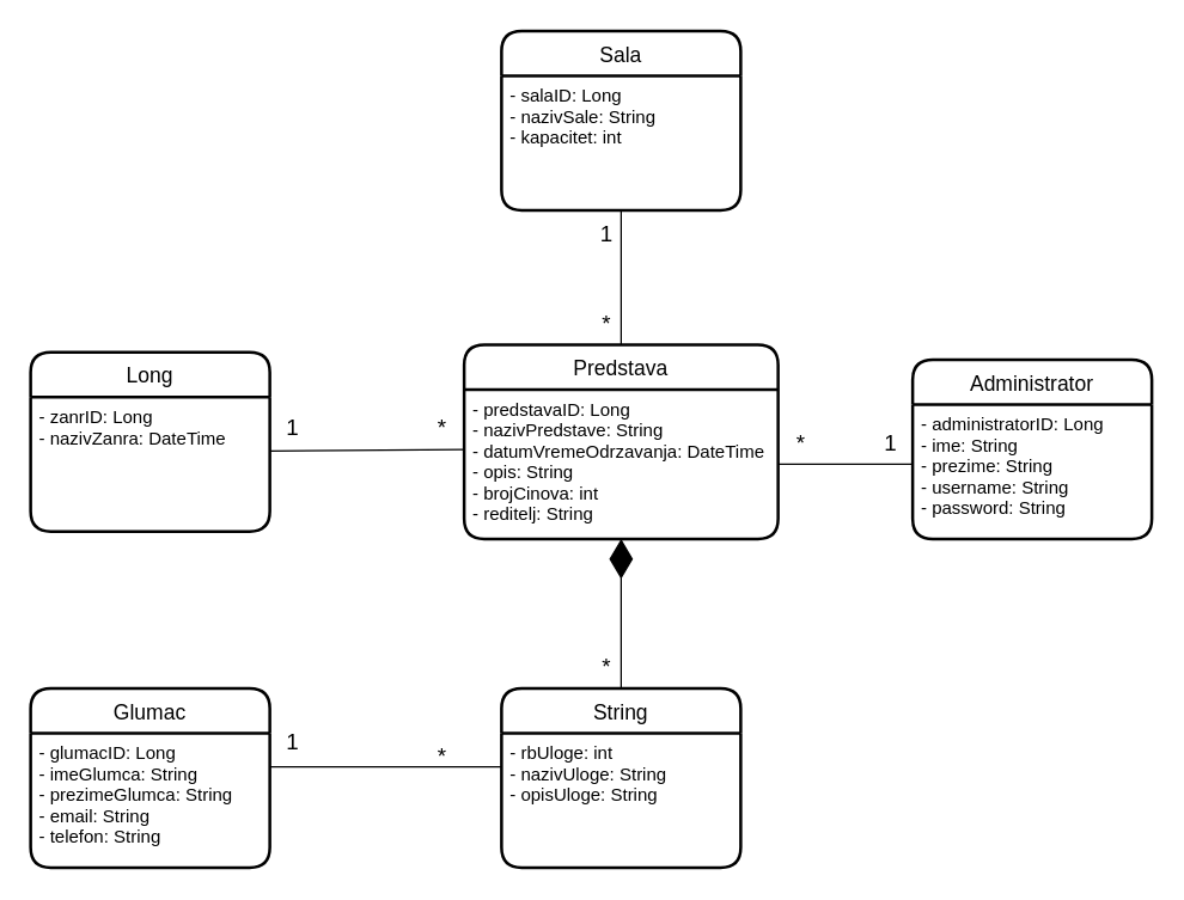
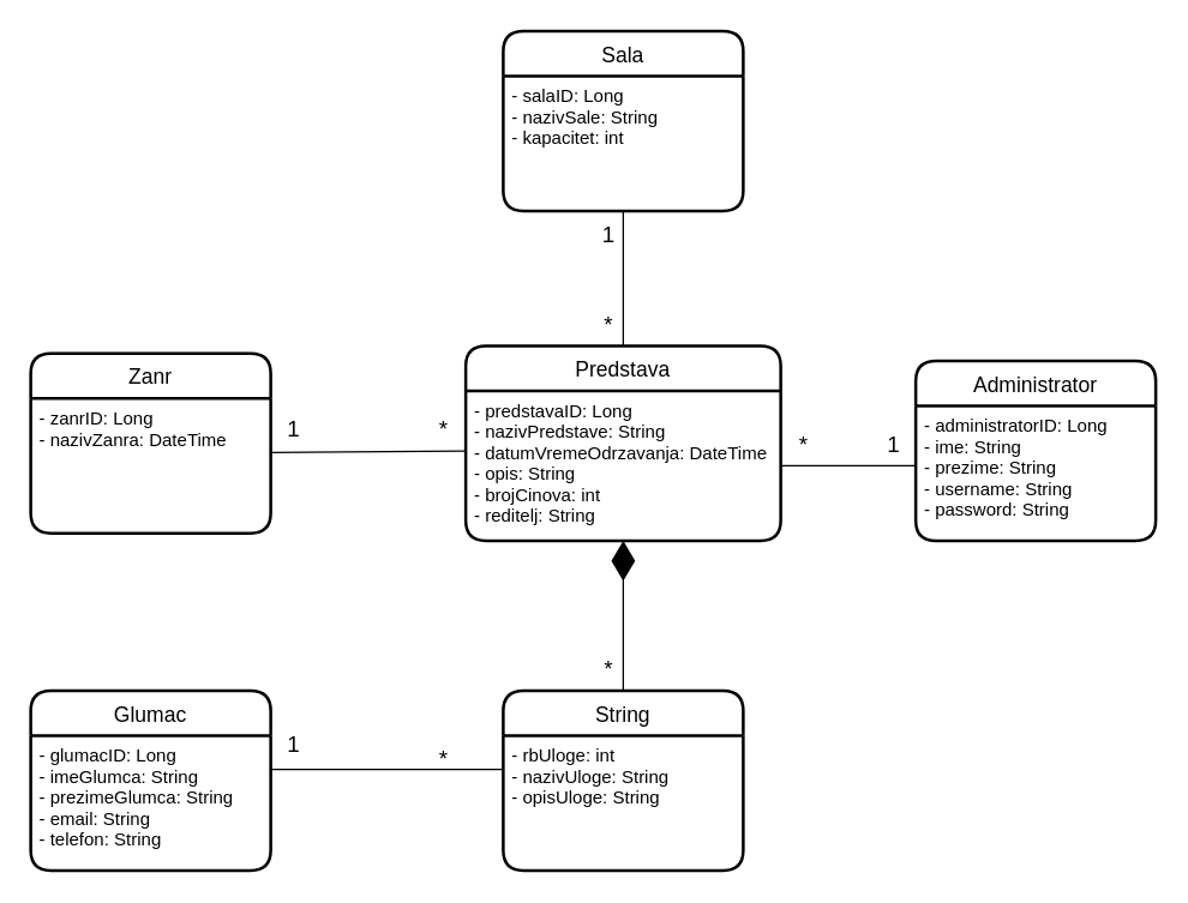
  <mxCell id="0" />
  <mxCell id="1" parent="0" />
  <mxCell id="2" value="Administrator" style="swimlane;childLayout=stackLayout;horizontal=1;startSize=30;horizontalStack=0;rounded=1;fontSize=14;fontStyle=0;strokeWidth=2;resizeParent=0;resizeLast=1;shadow=0;dashed=0;align=center;" vertex="1" parent="1"><mxGeometry x="610" y="240" width="160" height="120" as="geometry" /></mxCell>
  <mxCell id="3" value="- administratorID: Long&#10;- ime: String&#10;- prezime: String&#10;- username: String&#10;- password: String" style="align=left;strokeColor=none;fillColor=none;spacingLeft=4;fontSize=12;verticalAlign=top;resizable=0;rotatable=0;part=1;" vertex="1" parent="2"><mxGeometry y="30" width="160" height="90" as="geometry" /></mxCell>
  <mxCell id="4" value="Predstava" style="swimlane;childLayout=stackLayout;horizontal=1;startSize=30;horizontalStack=0;rounded=1;fontSize=14;fontStyle=0;strokeWidth=2;resizeParent=0;resizeLast=1;shadow=0;dashed=0;align=center;" vertex="1" parent="1"><mxGeometry x="310" y="230" width="210" height="130" as="geometry" /></mxCell>
  <mxCell id="5" value="- predstavaID: Long&#10;- nazivPredstave: String&#10;- datumVremeOdrzavanja: DateTime&#10;- opis: String&#10;- brojCinova: int&#10;- reditelj: String" style="align=left;strokeColor=none;fillColor=none;spacingLeft=4;fontSize=12;verticalAlign=top;resizable=0;rotatable=0;part=1;" vertex="1" parent="4"><mxGeometry y="30" width="210" height="100" as="geometry" /></mxCell>
  <mxCell id="6" value="String" style="swimlane;childLayout=stackLayout;horizontal=1;startSize=30;horizontalStack=0;rounded=1;fontSize=14;fontStyle=0;strokeWidth=2;resizeParent=0;resizeLast=1;shadow=0;dashed=0;align=center;" vertex="1" parent="1"><mxGeometry x="335" y="460" width="160" height="120" as="geometry" /></mxCell>
  <mxCell id="7" value="- rbUloge: int&#10;- nazivUloge: String&#10;- opisUloge: String" style="align=left;strokeColor=none;fillColor=none;spacingLeft=4;fontSize=12;verticalAlign=top;resizable=0;rotatable=0;part=1;" vertex="1" parent="6"><mxGeometry y="30" width="160" height="90" as="geometry" /></mxCell>
- <mxCell id="8" value="Long" style="swimlane;childLayout=stackLayout;horizontal=1;startSize=30;horizontalStack=0;rounded=1;fontSize=14;fontStyle=0;strokeWidth=2;resizeParent=0;resizeLast=1;shadow=0;dashed=0;align=center;" vertex="1" parent="1"><mxGeometry x="20" y="235" width="160" height="120" as="geometry" /></mxCell>
+ <mxCell id="8" value="Zanr" style="swimlane;childLayout=stackLayout;horizontal=1;startSize=30;horizontalStack=0;rounded=1;fontSize=14;fontStyle=0;strokeWidth=2;resizeParent=0;resizeLast=1;shadow=0;dashed=0;align=center;" vertex="1" parent="1"><mxGeometry x="20" y="235" width="160" height="120" as="geometry" /></mxCell>
  <mxCell id="9" value="- zanrID: Long&#10;- nazivZanra: DateTime" style="align=left;strokeColor=none;fillColor=none;spacingLeft=4;fontSize=12;verticalAlign=top;resizable=0;rotatable=0;part=1;" vertex="1" parent="8"><mxGeometry y="30" width="160" height="90" as="geometry" /></mxCell>
  <mxCell id="10" value="Glumac" style="swimlane;childLayout=stackLayout;horizontal=1;startSize=30;horizontalStack=0;rounded=1;fontSize=14;fontStyle=0;strokeWidth=2;resizeParent=0;resizeLast=1;shadow=0;dashed=0;align=center;" vertex="1" parent="1"><mxGeometry x="20" y="460" width="160" height="120" as="geometry" /></mxCell>
  <mxCell id="11" value="- glumacID: Long&#10;- imeGlumca: String&#10;- prezimeGlumca: String&#10;- email: String&#10;- telefon: String" style="align=left;strokeColor=none;fillColor=none;spacingLeft=4;fontSize=12;verticalAlign=top;resizable=0;rotatable=0;part=1;" vertex="1" parent="10"><mxGeometry y="30" width="160" height="90" as="geometry" /></mxCell>
  <mxCell id="12" value="Sala" style="swimlane;childLayout=stackLayout;horizontal=1;startSize=30;horizontalStack=0;rounded=1;fontSize=14;fontStyle=0;strokeWidth=2;resizeParent=0;resizeLast=1;shadow=0;dashed=0;align=center;" vertex="1" parent="1"><mxGeometry x="335" width="160" height="120" as="geometry" y="20" /></mxCell>
  <mxCell id="13" value="- salaID: Long&#10;- nazivSale: String&#10;- kapacitet: int" style="align=left;strokeColor=none;fillColor=none;spacingLeft=4;fontSize=12;verticalAlign=top;resizable=0;rotatable=0;part=1;" vertex="1" parent="12"><mxGeometry y="30" width="160" height="90" as="geometry" /></mxCell>
  <mxCell id="14" value="" style="endArrow=none;html=1;rounded=0;exitX=1;exitY=0.402;exitDx=0;exitDy=0;exitPerimeter=0;entryX=-0.002;entryY=0.402;entryDx=0;entryDy=0;entryPerimeter=0;" edge="1" parent="1" source="9" target="5"><mxGeometry relative="1" as="geometry"><mxPoint x="260" y="380" as="sourcePoint" /><mxPoint x="420" y="380" as="targetPoint" /></mxGeometry></mxCell>
  <mxCell id="15" value="" style="endArrow=none;html=1;rounded=0;exitX=0.5;exitY=1;exitDx=0;exitDy=0;entryX=0.5;entryY=0;entryDx=0;entryDy=0;" edge="1" parent="1" source="13" target="4"><mxGeometry relative="1" as="geometry"><mxPoint x="190" y="316.18" as="sourcePoint" /><mxPoint x="319.68" y="316.18" as="targetPoint" /></mxGeometry></mxCell>
  <mxCell id="16" value="" style="endArrow=none;html=1;rounded=0;" edge="1" parent="1" target="5"><mxGeometry relative="1" as="geometry"><mxPoint x="610" y="310" as="sourcePoint" /><mxPoint x="580" y="220" as="targetPoint" /></mxGeometry></mxCell>
  <mxCell id="17" value="" style="endArrow=none;html=1;rounded=0;exitX=0;exitY=0.25;exitDx=0;exitDy=0;entryX=1;entryY=0.25;entryDx=0;entryDy=0;" edge="1" parent="1" source="7" target="11"><mxGeometry relative="1" as="geometry"><mxPoint x="611.6" y="315.37" as="sourcePoint" /><mxPoint x="482.08" y="314.56" as="targetPoint" /></mxGeometry></mxCell>
  <mxCell id="18" value="" style="endArrow=diamondThin;endFill=1;endSize=24;html=1;rounded=0;exitX=0.5;exitY=0;exitDx=0;exitDy=0;entryX=0.5;entryY=1;entryDx=0;entryDy=0;" edge="1" parent="1" source="6" target="5"><mxGeometry width="160" relative="1" as="geometry"><mxPoint x="260" y="380" as="sourcePoint" /><mxPoint x="420" y="380" as="targetPoint" /></mxGeometry></mxCell>
  <mxCell id="19" value="1" style="text;html=1;align=center;verticalAlign=middle;resizable=0;points=[];autosize=1;strokeColor=none;fillColor=none;fontSize=15;" vertex="1" parent="1"><mxGeometry x="580" y="280" width="30" height="30" as="geometry" /></mxCell>
  <mxCell id="20" value="1" style="text;html=1;align=center;verticalAlign=middle;resizable=0;points=[];autosize=1;strokeColor=none;fillColor=none;fontSize=15;" vertex="1" parent="1"><mxGeometry x="390" y="140" width="30" height="30" as="geometry" /></mxCell>
  <mxCell id="21" value="1" style="text;html=1;align=center;verticalAlign=middle;resizable=0;points=[];autosize=1;strokeColor=none;fillColor=none;fontSize=15;" vertex="1" parent="1"><mxGeometry x="180" y="270" width="30" height="30" as="geometry" /></mxCell>
  <mxCell id="22" value="1" style="text;html=1;align=center;verticalAlign=middle;resizable=0;points=[];autosize=1;strokeColor=none;fillColor=none;fontSize=15;" vertex="1" parent="1"><mxGeometry x="180" y="480" width="30" height="30" as="geometry" /></mxCell>
  <mxCell id="23" value="*" style="text;html=1;align=center;verticalAlign=middle;resizable=0;points=[];autosize=1;strokeColor=none;fillColor=none;fontSize=15;" vertex="1" parent="1"><mxGeometry x="390" y="200" width="30" height="30" as="geometry" /></mxCell>
  <mxCell id="24" value="*" style="text;html=1;align=center;verticalAlign=middle;resizable=0;points=[];autosize=1;strokeColor=none;fillColor=none;fontSize=15;" vertex="1" parent="1"><mxGeometry x="520" y="280" width="30" height="30" as="geometry" /></mxCell>
  <mxCell id="25" value="*" style="text;html=1;align=center;verticalAlign=middle;resizable=0;points=[];autosize=1;strokeColor=none;fillColor=none;fontSize=15;" vertex="1" parent="1"><mxGeometry x="280" y="270" width="30" height="30" as="geometry" /></mxCell>
  <mxCell id="26" value="*" style="text;html=1;align=center;verticalAlign=middle;resizable=0;points=[];autosize=1;strokeColor=none;fillColor=none;fontSize=15;" vertex="1" parent="1"><mxGeometry x="390" y="430" width="30" height="30" as="geometry" /></mxCell>
  <mxCell id="27" value="*" style="text;html=1;align=center;verticalAlign=middle;resizable=0;points=[];autosize=1;strokeColor=none;fillColor=none;fontSize=15;" vertex="1" parent="1"><mxGeometry x="280" y="490" width="30" height="30" as="geometry" /></mxCell>
